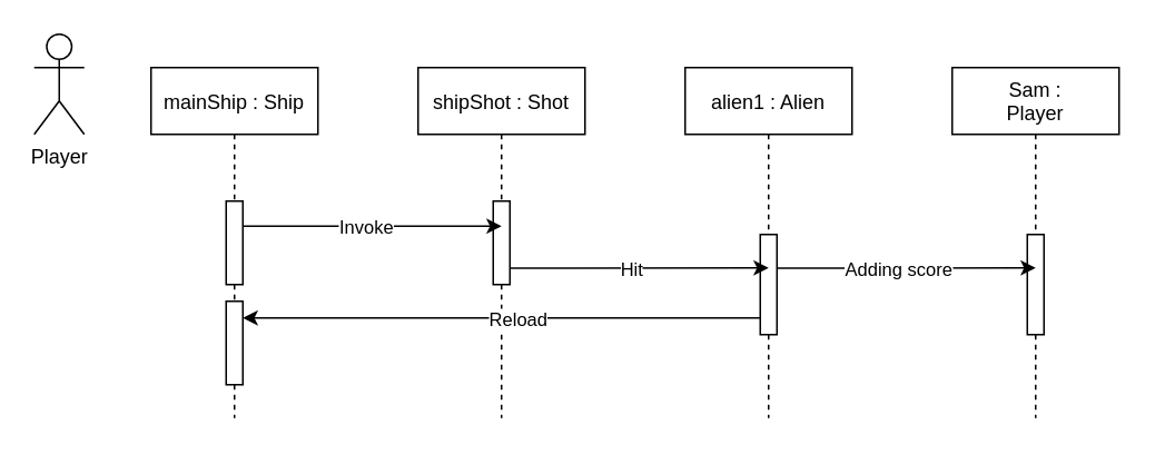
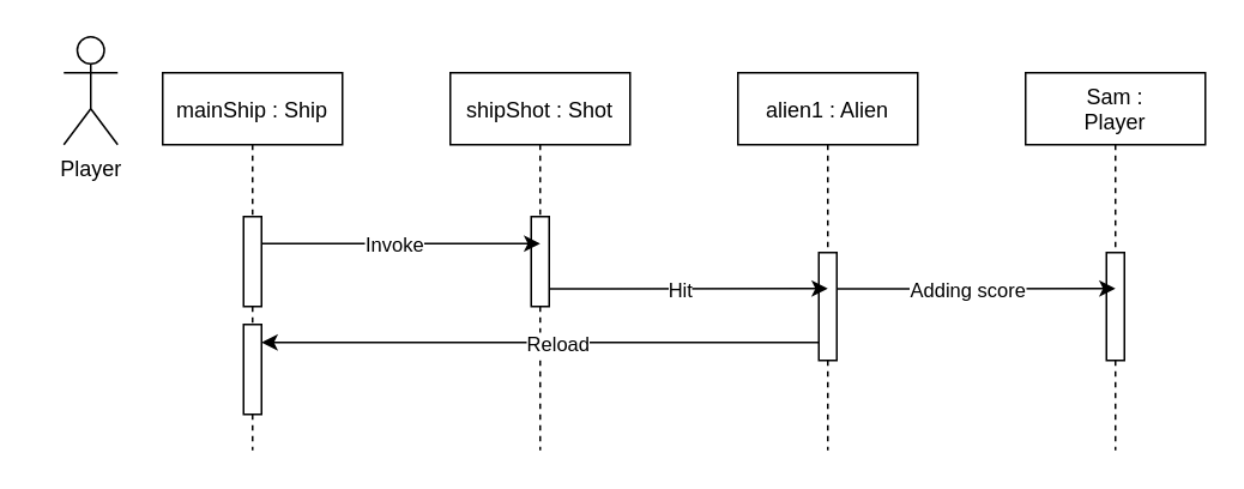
  <mxCell id="0" />
  <mxCell id="1" parent="0" />
  <mxCell id="2" value="mainShip : Ship" style="shape=umlLifeline;perimeter=lifelinePerimeter;container=1;collapsible=0;recursiveResize=0;rounded=0;shadow=0;strokeWidth=1;" parent="1" vertex="1"><mxGeometry x="90" y="40" width="100" height="210" as="geometry" /></mxCell>
  <mxCell id="3" value="" style="points=[];perimeter=orthogonalPerimeter;rounded=0;shadow=0;strokeWidth=1;" parent="2" vertex="1"><mxGeometry x="45" y="80" width="10" height="50" as="geometry" /></mxCell>
  <mxCell id="4" value="" style="points=[];perimeter=orthogonalPerimeter;rounded=0;shadow=0;strokeWidth=1;" parent="2" vertex="1"><mxGeometry x="45" y="140" width="10" height="50" as="geometry" /></mxCell>
  <mxCell id="5" value="shipShot : Shot" style="shape=umlLifeline;perimeter=lifelinePerimeter;container=1;collapsible=0;recursiveResize=0;rounded=0;shadow=0;strokeWidth=1;" parent="1" vertex="1"><mxGeometry x="250" y="40" width="100" height="210" as="geometry" /></mxCell>
  <mxCell id="6" value="" style="points=[];perimeter=orthogonalPerimeter;rounded=0;shadow=0;strokeWidth=1;" parent="5" vertex="1"><mxGeometry x="45" y="80" width="10" height="50" as="geometry" /></mxCell>
  <mxCell id="7" value="alien1 : Alien" style="shape=umlLifeline;perimeter=lifelinePerimeter;container=1;collapsible=0;recursiveResize=0;rounded=0;shadow=0;strokeWidth=1;" parent="1" vertex="1"><mxGeometry x="410" y="40" width="100" height="210" as="geometry" /></mxCell>
  <mxCell id="8" value="" style="points=[];perimeter=orthogonalPerimeter;rounded=0;shadow=0;strokeWidth=1;" parent="7" vertex="1"><mxGeometry x="45" y="100" width="10" height="60" as="geometry" /></mxCell>
  <mxCell id="9" value="" style="endArrow=classic;html=1;rounded=0;exitX=1;exitY=0.095;exitDx=0;exitDy=0;exitPerimeter=0;" parent="7" edge="1"><mxGeometry width="50" height="50" relative="1" as="geometry"><mxPoint x="-105" y="120.2" as="sourcePoint" /><mxPoint x="50" y="120" as="targetPoint" /></mxGeometry></mxCell>
  <mxCell id="10" value="Hit" style="edgeLabel;html=1;align=center;verticalAlign=middle;resizable=0;points=[];" parent="9" vertex="1" connectable="0"><mxGeometry x="-0.06" relative="1" as="geometry"><mxPoint as="offset" /></mxGeometry></mxCell>
- <mxCell id="11" value="Player" style="shape=umlActor;verticalLabelPosition=bottom;verticalAlign=top;html=1;outlineConnect=0;" parent="1" vertex="1"><mxGeometry x="20" y="20" width="30" height="60" as="geometry" /></mxCell>
+ <mxCell id="11" value="Player" style="shape=umlActor;verticalLabelPosition=bottom;verticalAlign=top;html=1;outlineConnect=0;" parent="1" vertex="1"><mxGeometry x="35" y="20" width="30" height="60" as="geometry" /></mxCell>
  <mxCell id="12" value="" style="endArrow=classic;html=1;rounded=0;" parent="1" source="3" edge="1"><mxGeometry width="50" height="50" relative="1" as="geometry"><mxPoint x="210" y="150" as="sourcePoint" /><mxPoint x="300" y="135" as="targetPoint" /></mxGeometry></mxCell>
  <mxCell id="13" value="Invoke" style="edgeLabel;html=1;align=center;verticalAlign=middle;resizable=0;points=[];" parent="12" vertex="1" connectable="0"><mxGeometry x="-0.06" relative="1" as="geometry"><mxPoint as="offset" /></mxGeometry></mxCell>
  <mxCell id="14" value="" style="endArrow=classic;html=1;rounded=0;" parent="1" source="8" target="4" edge="1"><mxGeometry width="50" height="50" relative="1" as="geometry"><mxPoint x="440" y="190" as="sourcePoint" /><mxPoint x="345" y="189.8" as="targetPoint" /><Array as="points"><mxPoint x="390" y="190" /></Array></mxGeometry></mxCell>
  <mxCell id="15" value="Reload" style="edgeLabel;html=1;align=center;verticalAlign=middle;resizable=0;points=[];" parent="14" vertex="1" connectable="0"><mxGeometry x="-0.06" relative="1" as="geometry"><mxPoint as="offset" /></mxGeometry></mxCell>
  <mxCell id="16" value="Sam :&#10;Player" style="shape=umlLifeline;perimeter=lifelinePerimeter;container=1;collapsible=0;recursiveResize=0;rounded=0;shadow=0;strokeWidth=1;" vertex="1" parent="1"><mxGeometry x="570" y="40" width="100" height="210" as="geometry" /></mxCell>
  <mxCell id="17" value="" style="points=[];perimeter=orthogonalPerimeter;rounded=0;shadow=0;strokeWidth=1;" vertex="1" parent="16"><mxGeometry x="45" y="100" width="10" height="60" as="geometry" /></mxCell>
  <mxCell id="18" value="" style="endArrow=classic;html=1;rounded=0;exitX=1;exitY=0.095;exitDx=0;exitDy=0;exitPerimeter=0;" edge="1" parent="16"><mxGeometry width="50" height="50" relative="1" as="geometry"><mxPoint x="-105" y="120.2" as="sourcePoint" /><mxPoint x="50" y="120" as="targetPoint" /></mxGeometry></mxCell>
  <mxCell id="19" value="Adding score" style="edgeLabel;html=1;align=center;verticalAlign=middle;resizable=0;points=[];" vertex="1" connectable="0" parent="18"><mxGeometry x="-0.06" relative="1" as="geometry"><mxPoint as="offset" /></mxGeometry></mxCell>
